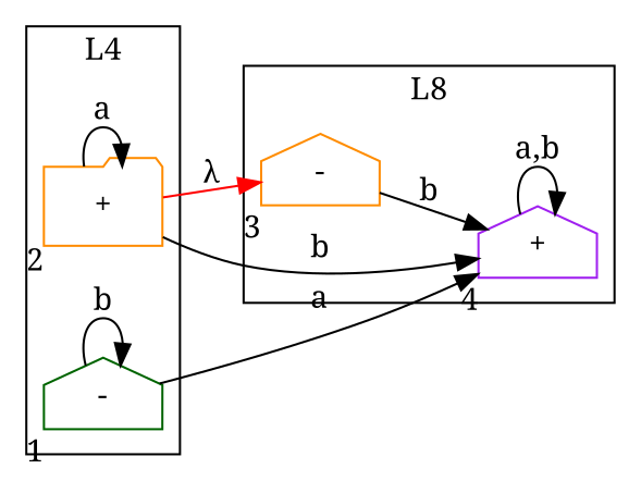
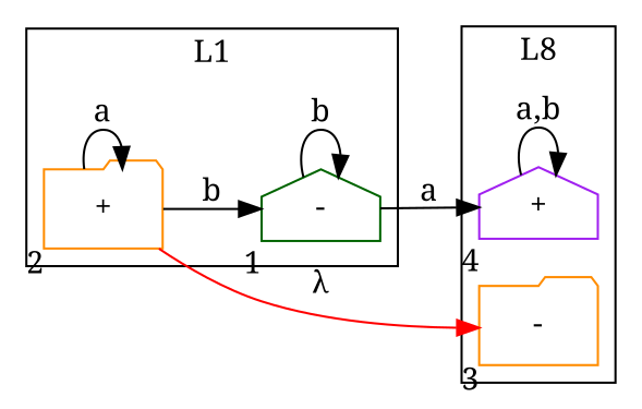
  digraph {
    fontname="Noto Serif"
    rankdir=LR
    node [color=darkorange fontname="Noto Serif" shape=house]
    edge [fontname="Noto Serif"]
    n1 [color=darkgreen label="-" xlabel=1]
    n2 [label="+" shape=folder xlabel=2]
-   n3 [label="-" xlabel=3]
+   n3 [label="-" shape=folder xlabel=3]
    n4 [color=purple label="+" xlabel=4]
    subgraph cluster_1 {
-     label=L4
+     label=L1
      n1
      n2
    }
    subgraph cluster_2 {
      label=L8
      n3
      n4
    }
    n1 -> n1 [label=b]
    n1 -> n4 [label=a]
-   n2 -> n4 [label=b]
+   n2 -> n1 [label=b]
    n2 -> n2 [label=a]
    n2 -> n3 [color=red label="λ"]
-   n3 -> n4 [label=b]
    n4 -> n4 [label="a,b"]
  }
